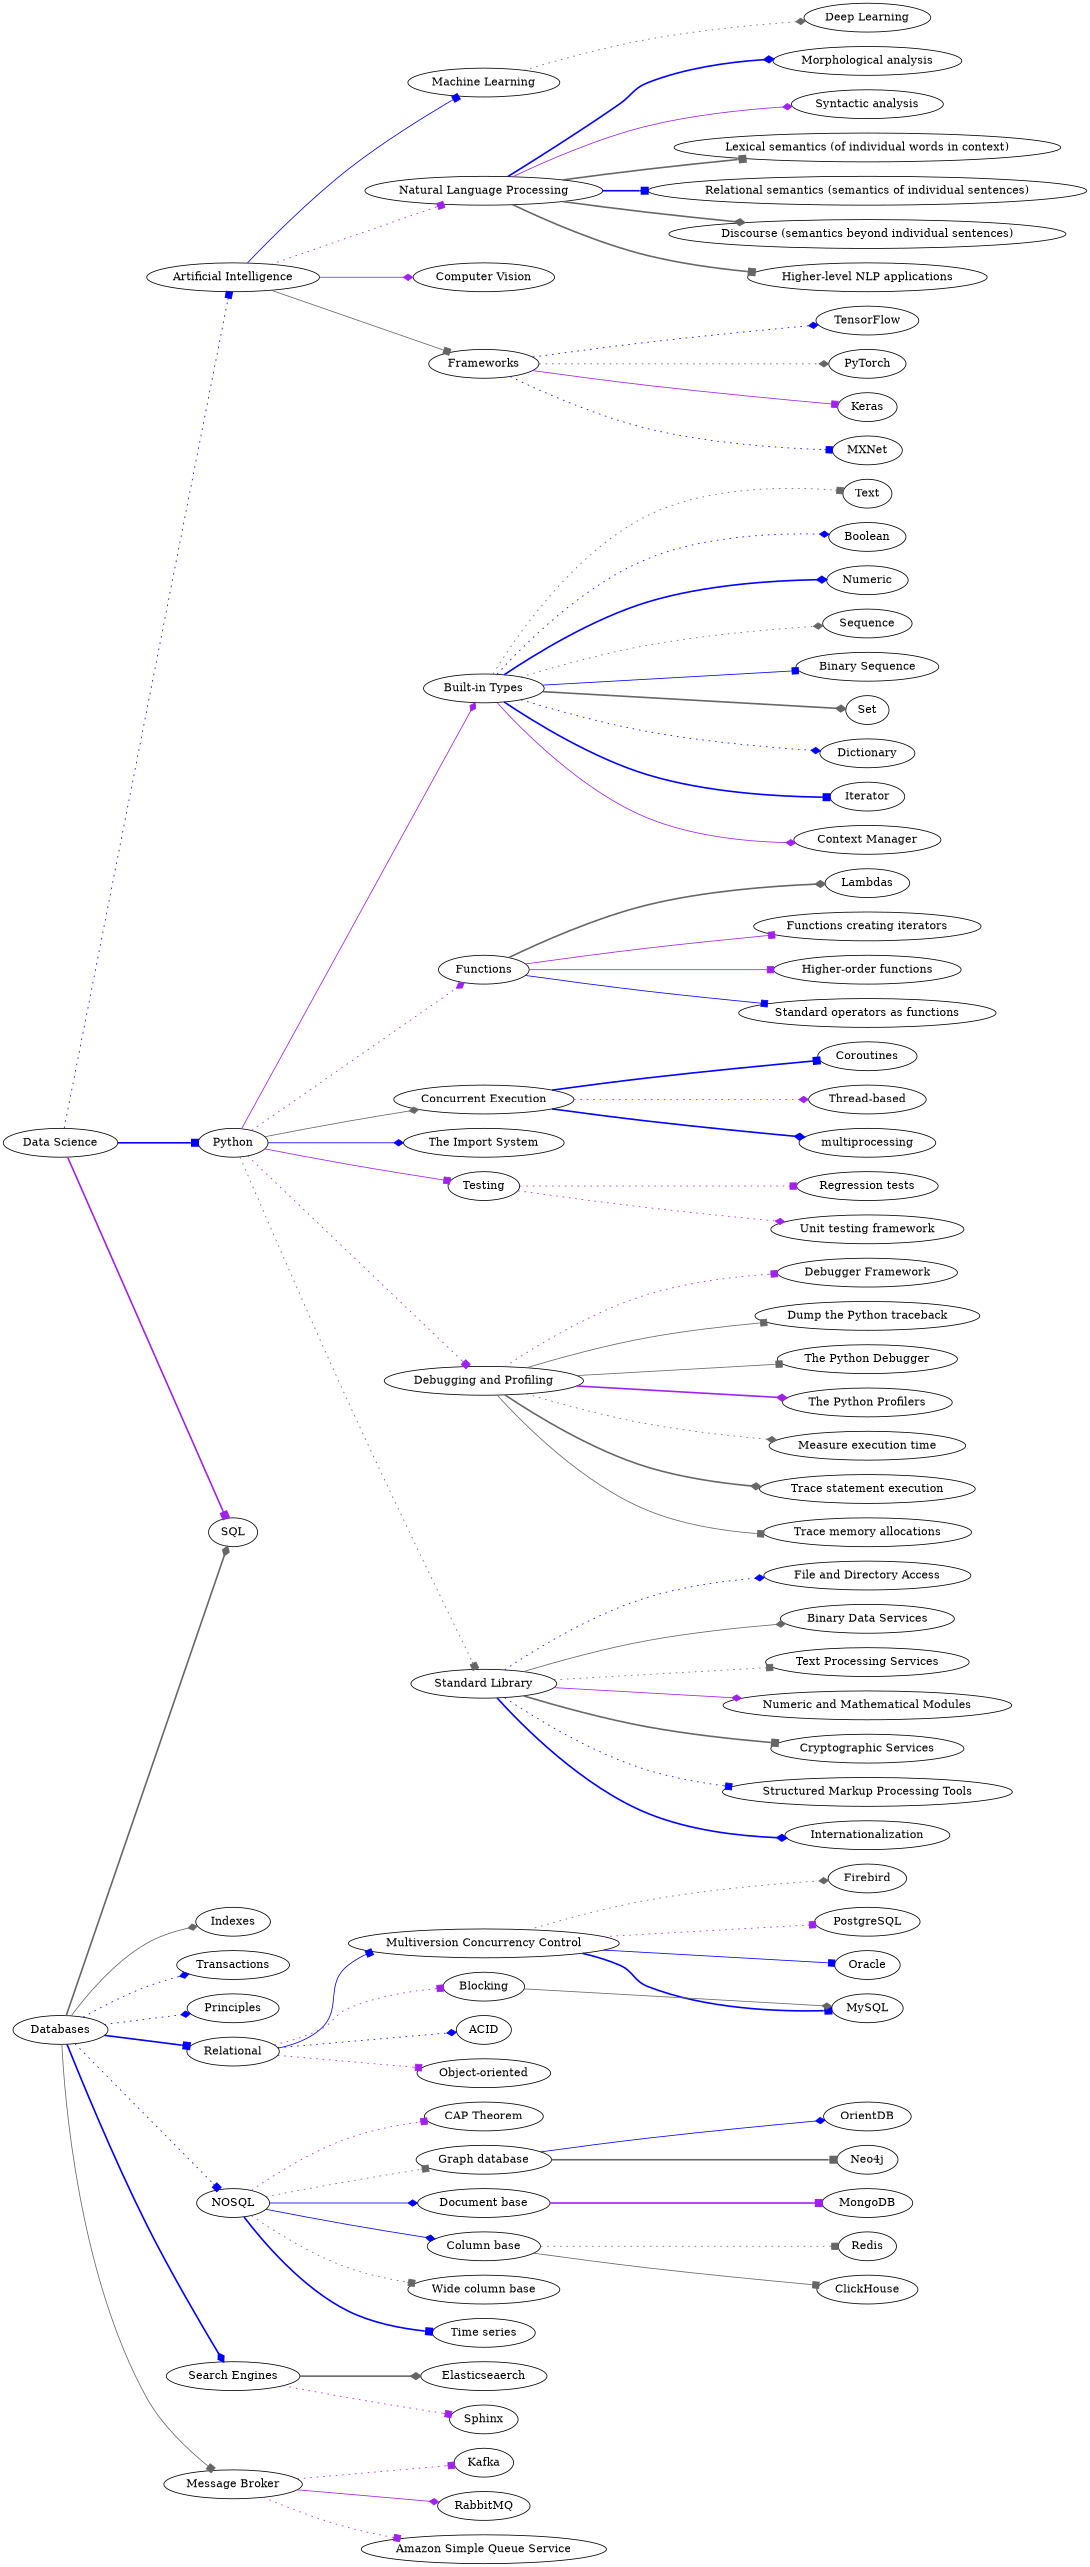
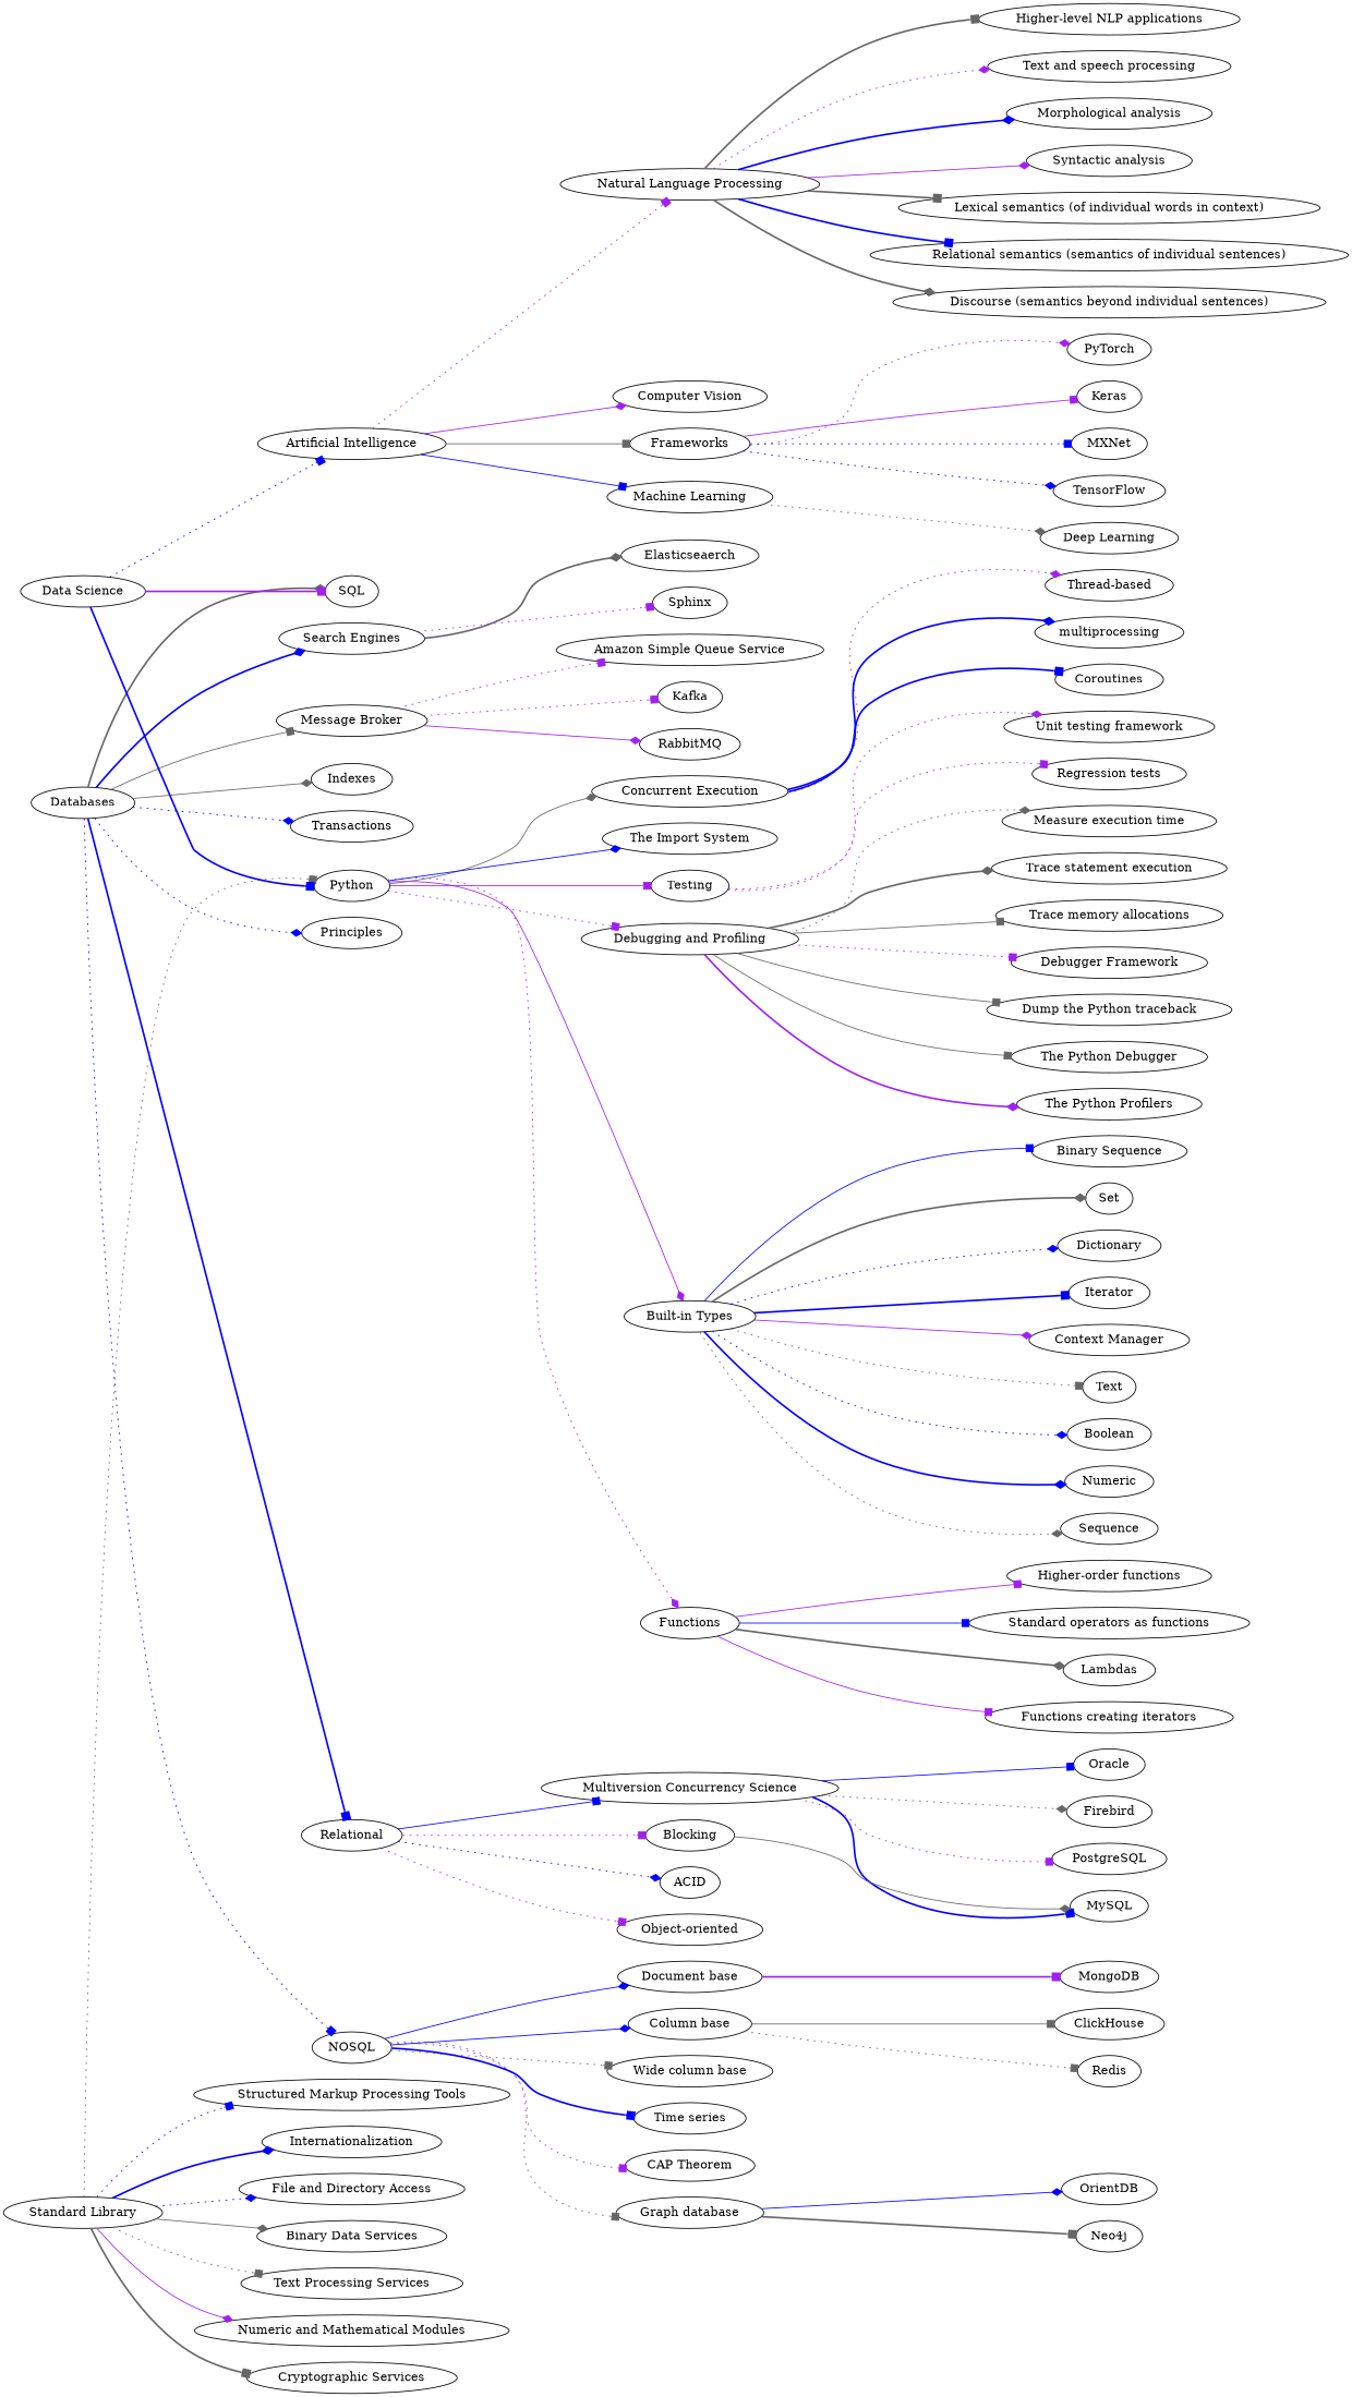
  digraph {
    rankdir=LR
    edge [arrowhead=box color=blue style=dotted]
    n1 [label="Artificial Intelligence"]
    n2 [label="Machine Learning"]
    n3 [label="Natural Language Processing"]
    n4 [label="Computer Vision"]
    n5 [label=Frameworks]
    n6 [label="Deep Learning"]
+   n7 [label="Text and speech processing"]
    n8 [label="Morphological analysis"]
    n9 [label="Syntactic analysis"]
    n10 [label="Lexical semantics (of individual words in context)"]
    n11 [label="Relational semantics (semantics of individual sentences)"]
    n12 [label="Discourse (semantics beyond individual sentences)"]
    n13 [label="Higher-level NLP applications"]
    n14 [label=TensorFlow]
    n15 [label=PyTorch]
    n16 [label=Keras]
    n17 [label=MXNet]
    n18 [label=Databases]
    n19 [label=SQL]
    n20 [label=Indexes]
    n21 [label=Transactions]
    n22 [label=Principles]
    n23 [label=Relational]
    n24 [label=NOSQL]
    n25 [label="Search Engines"]
    n26 [label="Message Broker"]
-   n27 [label="Multiversion Concurrency Control"]
+   n27 [label="Multiversion Concurrency Science"]
    n28 [label=Blocking]
    n29 [label=ACID]
    n30 [label="Object-oriented"]
    n31 [label="CAP Theorem"]
    n32 [label="Graph database"]
    n33 [label="Document base"]
    n34 [label="Column base"]
    n35 [label="Wide column base"]
    n36 [label="Time series"]
    n37 [label=Elasticseaerch]
    n38 [label=Sphinx]
    n39 [label=Kafka]
    n40 [label=RabbitMQ]
    n41 [label="Amazon Simple Queue Service"]
    n42 [label=Firebird]
    n43 [label=PostgreSQL]
    n44 [label=Oracle]
    n45 [label=MySQL]
    n46 [label=OrientDB]
    n47 [label=Neo4j]
    n48 [label=MongoDB]
    n49 [label=Redis]
    n50 [label=ClickHouse]
    n51 [label=Python]
    n52 [label="Built-in Types"]
    n53 [label=Functions]
    n54 [label="Concurrent Execution"]
    n55 [label="The Import System"]
    n56 [label=Testing]
    n57 [label="Debugging and Profiling"]
    n58 [label="Standard Library"]
    n59 [label=Text]
    n60 [label=Boolean]
    n61 [label=Numeric]
    n62 [label=Sequence]
    n63 [label="Binary Sequence"]
    n64 [label=Set]
    n65 [label=Dictionary]
    n66 [label=Iterator]
    n67 [label="Context Manager"]
    n68 [label=Lambdas]
    n69 [label="Functions creating iterators"]
    n70 [label="Higher-order functions"]
    n71 [label="Standard operators as functions"]
    n72 [label=Coroutines]
    n73 [label="Thread-based"]
    n74 [label=multiprocessing]
    n75 [label="Regression tests"]
    n76 [label="Unit testing framework"]
    n77 [label="Debugger Framework"]
    n78 [label="Dump the Python traceback"]
    n79 [label="The Python Debugger"]
    n80 [label="The Python Profilers"]
    n81 [label="Measure execution time"]
    n82 [label="Trace statement execution"]
    n83 [label="Trace memory allocations"]
    n84 [label="File and Directory Access"]
    n85 [label="Binary Data Services"]
    n86 [label="Text Processing Services"]
    n87 [label="Numeric and Mathematical Modules"]
    n88 [label="Cryptographic Services"]
    n89 [label="Structured Markup Processing Tools"]
    n90 [label=Internationalization]
    n91 [label="Data Science"]
    n1 -> n2 [style=solid]
    n1 -> n3 [color=purple]
    n1 -> n4 [arrowhead=diamond color=purple style=solid]
    n1 -> n5 [color=gray40 style=solid]
    n2 -> n6 [arrowhead=diamond color=gray40]
+   n3 -> n7 [arrowhead=diamond color=purple]
    n3 -> n8 [arrowhead=diamond style=bold]
    n3 -> n9 [arrowhead=diamond color=purple style=solid]
    n3 -> n10 [color=gray40 style=bold]
    n3 -> n11 [style=bold]
    n3 -> n12 [arrowhead=diamond color=gray40 style=bold]
    n3 -> n13 [color=gray40 style=bold]
    n5 -> n14 [arrowhead=diamond]
-   n5 -> n15 [arrowhead=diamond color=gray40]
+   n5 -> n15 [arrowhead=diamond color=purple]
    n5 -> n16 [color=purple style=solid]
    n5 -> n17
    n18 -> n19 [arrowhead=diamond color=gray40 style=bold]
    n18 -> n20 [arrowhead=diamond color=gray40 style=solid]
    n18 -> n21 [arrowhead=diamond]
    n18 -> n22 [arrowhead=diamond]
    n18 -> n23 [style=bold]
    n18 -> n24
    n18 -> n25 [arrowhead=diamond style=bold]
    n18 -> n26 [color=gray40 style=solid]
    n23 -> n27 [style=solid]
    n23 -> n28 [color=purple]
    n23 -> n29 [arrowhead=diamond]
    n23 -> n30 [color=purple]
    n24 -> n31 [color=purple]
    n24 -> n32 [color=gray40]
    n24 -> n33 [arrowhead=diamond style=solid]
    n24 -> n34 [arrowhead=diamond style=solid]
    n24 -> n35 [color=gray40]
    n24 -> n36 [style=bold]
    n25 -> n37 [arrowhead=diamond color=gray40 style=bold]
    n25 -> n38 [color=purple]
    n26 -> n39 [color=purple]
    n26 -> n40 [arrowhead=diamond color=purple style=solid]
    n26 -> n41 [color=purple]
    n27 -> n42 [arrowhead=diamond color=gray40]
    n27 -> n43 [color=purple]
    n27 -> n44 [style=solid]
    n27 -> n45 [style=bold]
    n28 -> n45 [arrowhead=diamond color=gray40 style=solid]
    n32 -> n46 [arrowhead=diamond style=solid]
    n32 -> n47 [color=gray40 style=bold]
    n33 -> n48 [color=purple style=bold]
    n34 -> n49 [color=gray40]
    n34 -> n50 [color=gray40 style=solid]
    n51 -> n52 [arrowhead=diamond color=purple style=solid]
    n51 -> n53 [arrowhead=diamond color=purple]
    n51 -> n54 [arrowhead=diamond color=gray40 style=solid]
    n51 -> n55 [arrowhead=diamond style=solid]
    n51 -> n56 [color=purple style=solid]
    n51 -> n57 [color=purple]
-   n51 -> n58 [color=gray40]
+   n58 -> n51 [color=gray40]
    n52 -> n59 [color=gray40]
    n52 -> n60 [arrowhead=diamond]
    n52 -> n61 [arrowhead=diamond style=bold]
    n52 -> n62 [arrowhead=diamond color=gray40]
    n52 -> n63 [style=solid]
    n52 -> n64 [arrowhead=diamond color=gray40 style=bold]
    n52 -> n65 [arrowhead=diamond]
    n52 -> n66 [style=bold]
    n52 -> n67 [arrowhead=diamond color=purple style=solid]
    n53 -> n68 [arrowhead=diamond color=gray40 style=bold]
    n53 -> n69 [color=purple style=solid]
    n53 -> n70 [color=purple style=solid]
    n53 -> n71 [style=solid]
    n54 -> n72 [style=bold]
    n54 -> n73 [arrowhead=diamond color=purple]
    n54 -> n74 [arrowhead=diamond style=bold]
    n56 -> n75 [color=purple]
    n56 -> n76 [arrowhead=diamond color=purple]
    n57 -> n77 [color=purple]
    n57 -> n78 [color=gray40 style=solid]
    n57 -> n79 [color=gray40 style=solid]
    n57 -> n80 [arrowhead=diamond color=purple style=bold]
    n57 -> n81 [arrowhead=diamond color=gray40]
    n57 -> n82 [arrowhead=diamond color=gray40 style=bold]
    n57 -> n83 [color=gray40 style=solid]
    n58 -> n84 [arrowhead=diamond]
    n58 -> n85 [arrowhead=diamond color=gray40 style=solid]
    n58 -> n86 [color=gray40]
    n58 -> n87 [arrowhead=diamond color=purple style=solid]
    n58 -> n88 [color=gray40 style=bold]
    n58 -> n89
    n58 -> n90 [arrowhead=diamond style=bold]
    n91 -> n1
    n91 -> n19 [color=purple style=bold]
    n91 -> n51 [style=bold]
  }
